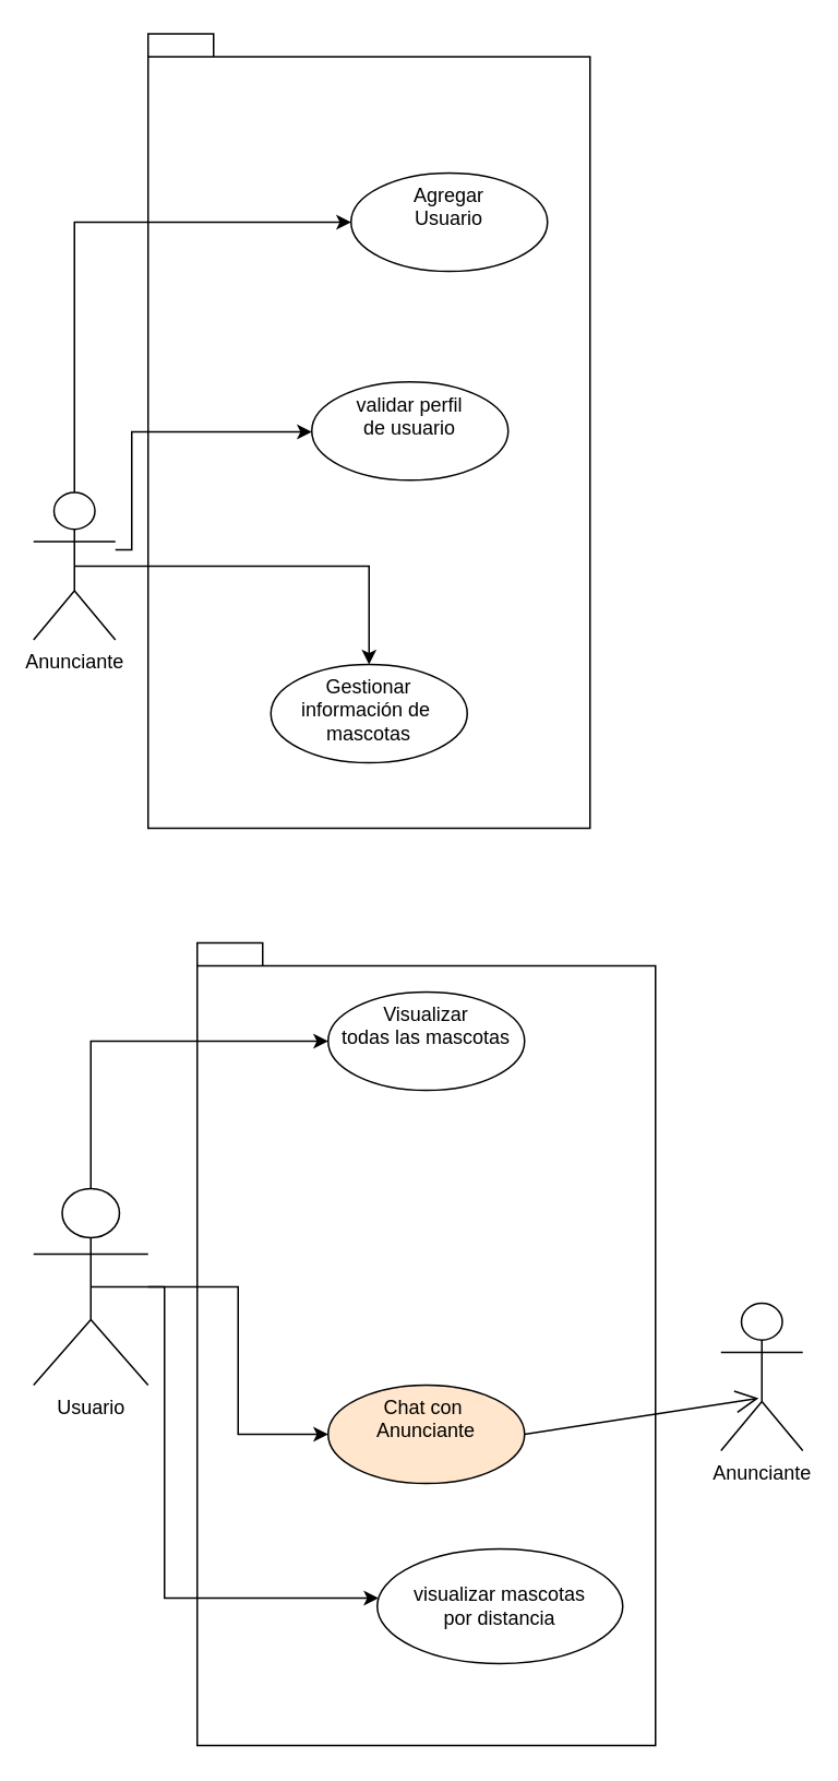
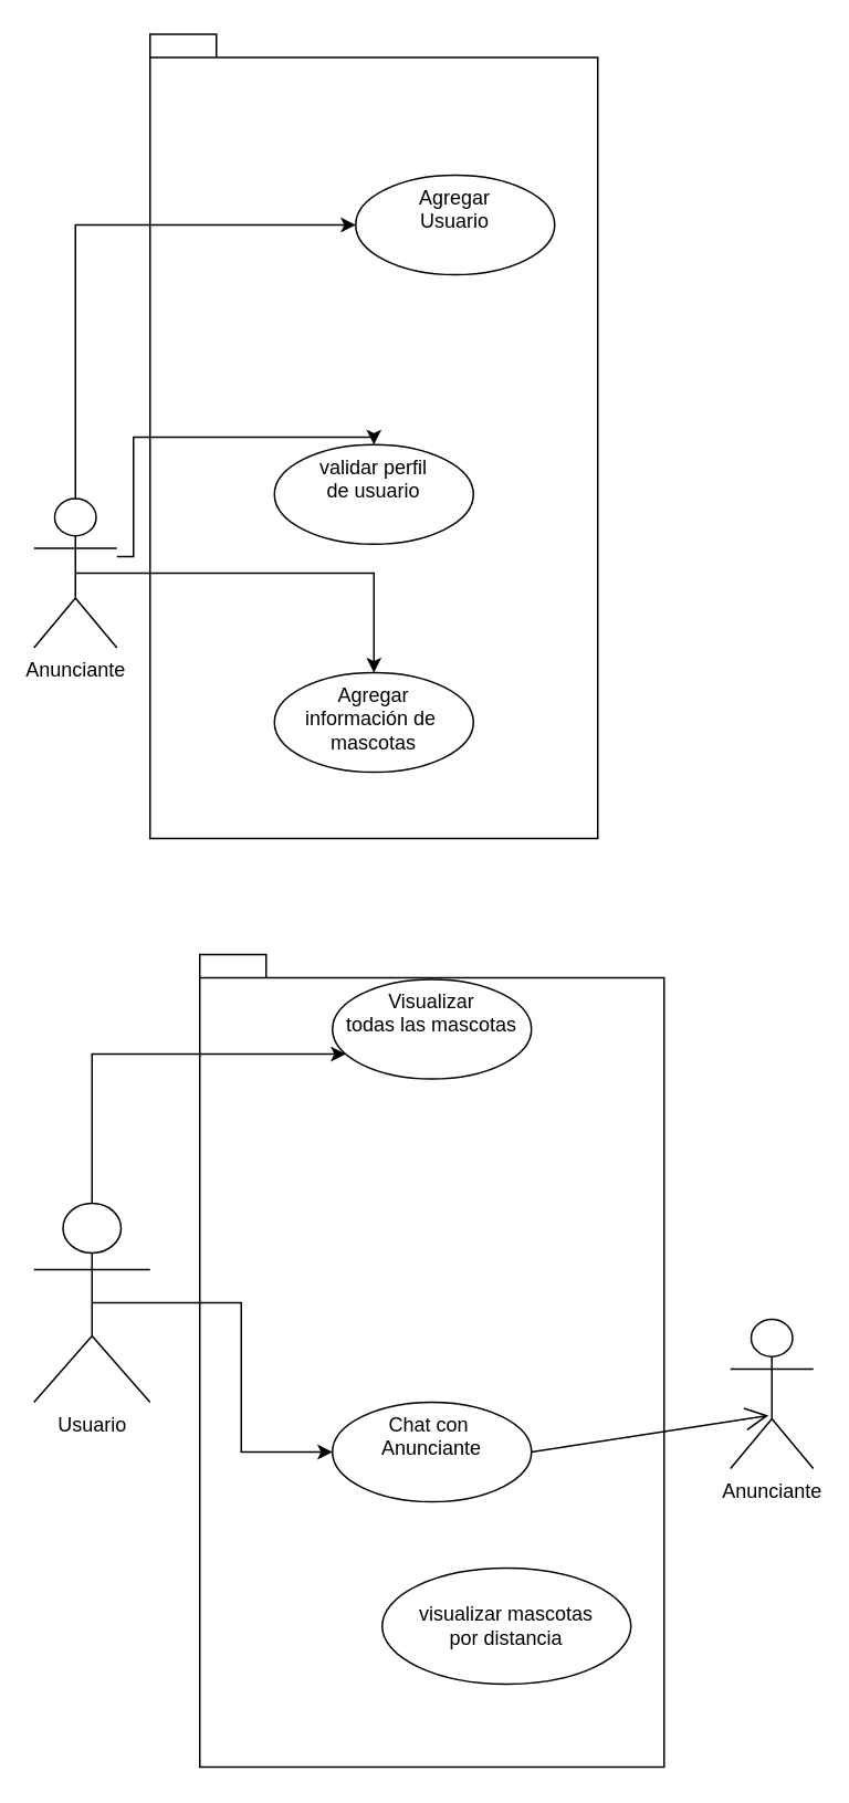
  <mxCell id="0" />
  <mxCell id="1" parent="0" />
  <mxCell id="2" value="" style="shape=folder;fontStyle=1;spacingTop=10;tabWidth=40;tabHeight=14;tabPosition=left;html=1;" vertex="1" parent="1"><mxGeometry x="120" y="575" width="280" height="490" as="geometry" /></mxCell>
  <mxCell id="3" value="" style="shape=folder;fontStyle=1;spacingTop=10;tabWidth=40;tabHeight=14;tabPosition=left;html=1;" vertex="1" parent="1"><mxGeometry x="90" y="20" width="270" height="485" as="geometry" /></mxCell>
  <mxCell id="4" value="" style="edgeStyle=orthogonalEdgeStyle;rounded=0;orthogonalLoop=1;jettySize=auto;html=1;" edge="1" parent="1" source="7" target="8"><mxGeometry relative="1" as="geometry"><Array as="points"><mxPoint x="45" y="135" /></Array></mxGeometry></mxCell>
  <mxCell id="5" value="" style="edgeStyle=orthogonalEdgeStyle;rounded=0;orthogonalLoop=1;jettySize=auto;html=1;" edge="1" parent="1" source="7" target="14"><mxGeometry relative="1" as="geometry"><Array as="points"><mxPoint x="80" y="335" /><mxPoint x="80" y="263" /></Array></mxGeometry></mxCell>
  <mxCell id="6" value="" style="edgeStyle=orthogonalEdgeStyle;rounded=0;orthogonalLoop=1;jettySize=auto;html=1;exitX=0.5;exitY=0.5;exitDx=0;exitDy=0;exitPerimeter=0;" edge="1" parent="1" source="7" target="15"><mxGeometry relative="1" as="geometry" /></mxCell>
  <mxCell id="7" value="Anunciante" style="shape=umlActor;verticalLabelPosition=bottom;verticalAlign=top;html=1;" vertex="1" parent="1"><mxGeometry x="20" y="300" width="50" height="90" as="geometry" /></mxCell>
  <mxCell id="8" value="Agregar&lt;br&gt;Usuario" style="ellipse;whiteSpace=wrap;html=1;verticalAlign=top;" vertex="1" parent="1"><mxGeometry x="214" y="105" width="120" height="60" as="geometry" /></mxCell>
  <mxCell id="9" value="" style="edgeStyle=orthogonalEdgeStyle;rounded=0;orthogonalLoop=1;jettySize=auto;html=1;" edge="1" parent="1" source="12" target="13"><mxGeometry relative="1" as="geometry"><Array as="points"><mxPoint x="55" y="635" /></Array></mxGeometry></mxCell>
  <mxCell id="10" value="" style="edgeStyle=orthogonalEdgeStyle;rounded=0;orthogonalLoop=1;jettySize=auto;html=1;exitX=0.5;exitY=0.5;exitDx=0;exitDy=0;exitPerimeter=0;" edge="1" parent="1" source="12" target="16"><mxGeometry relative="1" as="geometry" /></mxCell>
- <mxCell id="11" value="" style="edgeStyle=orthogonalEdgeStyle;rounded=0;orthogonalLoop=1;jettySize=auto;html=1;" edge="1" parent="1" source="12" target="19"><mxGeometry relative="1" as="geometry"><Array as="points"><mxPoint x="100" y="785" /><mxPoint x="100" y="975" /></Array></mxGeometry></mxCell>
  <mxCell id="12" value="Usuario" style="shape=umlActor;verticalLabelPosition=bottom;verticalAlign=top;html=1;" vertex="1" parent="1"><mxGeometry x="20" y="725" width="70" height="120" as="geometry" /></mxCell>
- <mxCell id="13" value="Visualizar&lt;br&gt;todas las mascotas" style="ellipse;whiteSpace=wrap;html=1;verticalAlign=top;" vertex="1" parent="1"><mxGeometry x="200" y="605" width="120" height="60" as="geometry" /></mxCell>
- <mxCell id="14" value="validar perfil&lt;br&gt;de usuario" style="ellipse;whiteSpace=wrap;html=1;verticalAlign=top;" vertex="1" parent="1"><mxGeometry x="190" y="232.5" width="120" height="60" as="geometry" /></mxCell>
- <mxCell id="15" value="Gestionar&lt;br&gt;información de&amp;nbsp;&lt;br&gt;mascotas" style="ellipse;whiteSpace=wrap;html=1;verticalAlign=top;" vertex="1" parent="1"><mxGeometry x="165" y="405" width="120" height="60" as="geometry" /></mxCell>
- <mxCell id="16" value="Chat con&amp;nbsp;&lt;br&gt;Anunciante" style="ellipse;whiteSpace=wrap;html=1;verticalAlign=top;fillColor=#ffe6cc;" vertex="1" parent="1"><mxGeometry x="200" y="845" width="120" height="60" as="geometry" /></mxCell>
+ <mxCell id="13" value="Visualizar&lt;br&gt;todas las mascotas" style="ellipse;whiteSpace=wrap;html=1;verticalAlign=top;" vertex="1" parent="1"><mxGeometry x="200" y="590" width="120" height="60" as="geometry" /></mxCell>
+ <mxCell id="14" value="validar perfil&lt;br&gt;de usuario" style="ellipse;whiteSpace=wrap;html=1;verticalAlign=top;" vertex="1" parent="1"><mxGeometry x="165" y="267.5" width="120" height="60" as="geometry" /></mxCell>
+ <mxCell id="15" value="Agregar&lt;br&gt;información de&amp;nbsp;&lt;br&gt;mascotas" style="ellipse;whiteSpace=wrap;html=1;verticalAlign=top;" vertex="1" parent="1"><mxGeometry x="165" y="405" width="120" height="60" as="geometry" /></mxCell>
+ <mxCell id="16" value="Chat con&amp;nbsp;&lt;br&gt;Anunciante" style="ellipse;whiteSpace=wrap;html=1;verticalAlign=top;" vertex="1" parent="1"><mxGeometry x="200" y="845" width="120" height="60" as="geometry" /></mxCell>
  <mxCell id="17" value="Anunciante" style="shape=umlActor;verticalLabelPosition=bottom;verticalAlign=top;html=1;" vertex="1" parent="1"><mxGeometry x="440" y="795" width="50" height="90" as="geometry" /></mxCell>
  <mxCell id="18" value="" style="endArrow=open;endFill=1;endSize=12;html=1;rounded=0;entryX=0.46;entryY=0.644;entryDx=0;entryDy=0;entryPerimeter=0;" edge="1" parent="1" target="17"><mxGeometry width="160" relative="1" as="geometry"><mxPoint x="320" y="875" as="sourcePoint" /><mxPoint x="480" y="875" as="targetPoint" /></mxGeometry></mxCell>
  <mxCell id="19" value="&lt;br&gt;visualizar mascotas&lt;br&gt;por distancia" style="ellipse;whiteSpace=wrap;html=1;verticalAlign=top;" vertex="1" parent="1"><mxGeometry x="230" y="945" width="150" height="70" as="geometry" /></mxCell>
